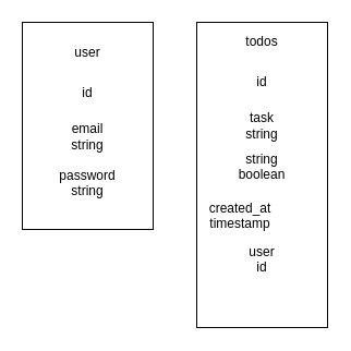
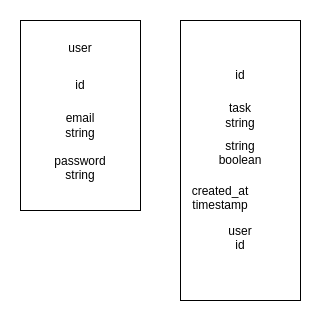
  <mxCell id="0" />
  <mxCell id="1" parent="0" />
  <mxCell id="2" value="" style="rounded=0;whiteSpace=wrap;html=1;" vertex="1" parent="1"><mxGeometry x="20" y="20" width="120" height="190" as="geometry" /></mxCell>
  <mxCell id="3" value="user&lt;div&gt;&lt;br&gt;&lt;/div&gt;" style="text;html=1;align=center;verticalAlign=middle;whiteSpace=wrap;rounded=0;" vertex="1" parent="1"><mxGeometry x="50" y="40" width="60" height="30" as="geometry" /></mxCell>
  <mxCell id="4" value="email&lt;div&gt;string&lt;/div&gt;" style="text;html=1;align=center;verticalAlign=middle;whiteSpace=wrap;rounded=0;" vertex="1" parent="1"><mxGeometry x="50" y="110" width="60" height="30" as="geometry" /></mxCell>
  <mxCell id="5" value="password&lt;div&gt;string&lt;/div&gt;&lt;div&gt;&lt;br&gt;&lt;/div&gt;" style="text;html=1;align=center;verticalAlign=middle;whiteSpace=wrap;rounded=0;" vertex="1" parent="1"><mxGeometry x="50" y="160" width="60" height="30" as="geometry" /></mxCell>
  <mxCell id="6" value="" style="rounded=0;whiteSpace=wrap;html=1;" vertex="1" parent="1"><mxGeometry x="180" y="20" width="120" height="280" as="geometry" /></mxCell>
- <mxCell id="7" value="&lt;div&gt;todos&lt;/div&gt;&lt;div&gt;&lt;br&gt;&lt;/div&gt;" style="text;html=1;align=center;verticalAlign=middle;whiteSpace=wrap;rounded=0;" vertex="1" parent="1"><mxGeometry x="210" y="30" width="60" height="30" as="geometry" /></mxCell>
  <mxCell id="8" value="&lt;div&gt;task&lt;/div&gt;&lt;div&gt;string&lt;/div&gt;" style="text;html=1;align=center;verticalAlign=middle;whiteSpace=wrap;rounded=0;" vertex="1" parent="1"><mxGeometry x="210" y="100" width="60" height="30" as="geometry" /></mxCell>
  <mxCell id="9" value="string&lt;div&gt;boolean&lt;/div&gt;&lt;div&gt;&lt;br&gt;&lt;/div&gt;" style="text;html=1;align=center;verticalAlign=middle;whiteSpace=wrap;rounded=0;" vertex="1" parent="1"><mxGeometry x="210" y="145" width="60" height="30" as="geometry" /></mxCell>
  <mxCell id="10" value="id" style="text;html=1;align=center;verticalAlign=middle;whiteSpace=wrap;rounded=0;" vertex="1" parent="1"><mxGeometry x="50" y="70" width="60" height="30" as="geometry" /></mxCell>
  <mxCell id="11" value="id" style="text;html=1;align=center;verticalAlign=middle;whiteSpace=wrap;rounded=0;" vertex="1" parent="1"><mxGeometry x="210" y="60" width="60" height="30" as="geometry" /></mxCell>
  <mxCell id="12" value="&lt;div&gt;created_at&lt;/div&gt;&lt;div&gt;timestamp&lt;/div&gt;&lt;div&gt;&lt;br&gt;&lt;/div&gt;" style="text;html=1;align=center;verticalAlign=middle;whiteSpace=wrap;rounded=0;" vertex="1" parent="1"><mxGeometry x="190" y="190" width="60" height="30" as="geometry" /></mxCell>
  <mxCell id="13" value="user&lt;br&gt;id&lt;div&gt;&lt;br&gt;&lt;/div&gt;" style="text;html=1;align=center;verticalAlign=middle;whiteSpace=wrap;rounded=0;" vertex="1" parent="1"><mxGeometry x="210" y="230" width="60" height="30" as="geometry" /></mxCell>
